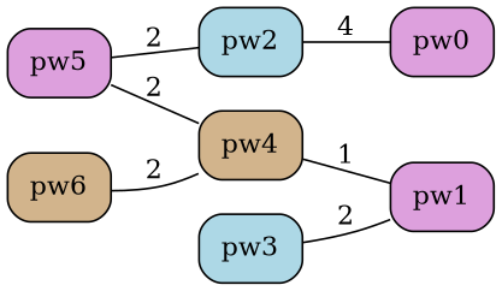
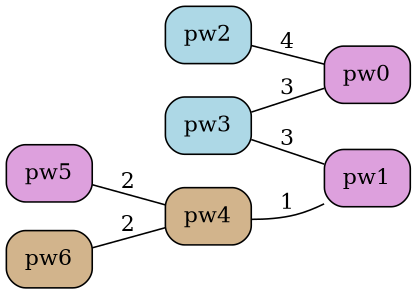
  graph {
    fontname="DejaVu Serif"
    rankdir=LR
    splines=true
    node [fillcolor=plum fontname="DejaVu Serif" shape=box style="filled, rounded"]
    edge [fontname="DejaVu Serif"]
    pw2 [fillcolor=lightblue]
    pw0
    pw3 [fillcolor=lightblue]
    pw1
    pw4 [fillcolor=tan]
    pw5
    pw6 [fillcolor=tan]
    pw2 -- pw0 [label=4]
-   pw3 -- pw1 [label=2]
+   pw3 -- pw0 [label=3]
+   pw3 -- pw1 [label=3]
    pw4 -- pw1 [label=1]
-   pw5 -- pw2 [label=2]
    pw5 -- pw4 [label=2]
    pw6 -- pw4 [label=2]
  }
